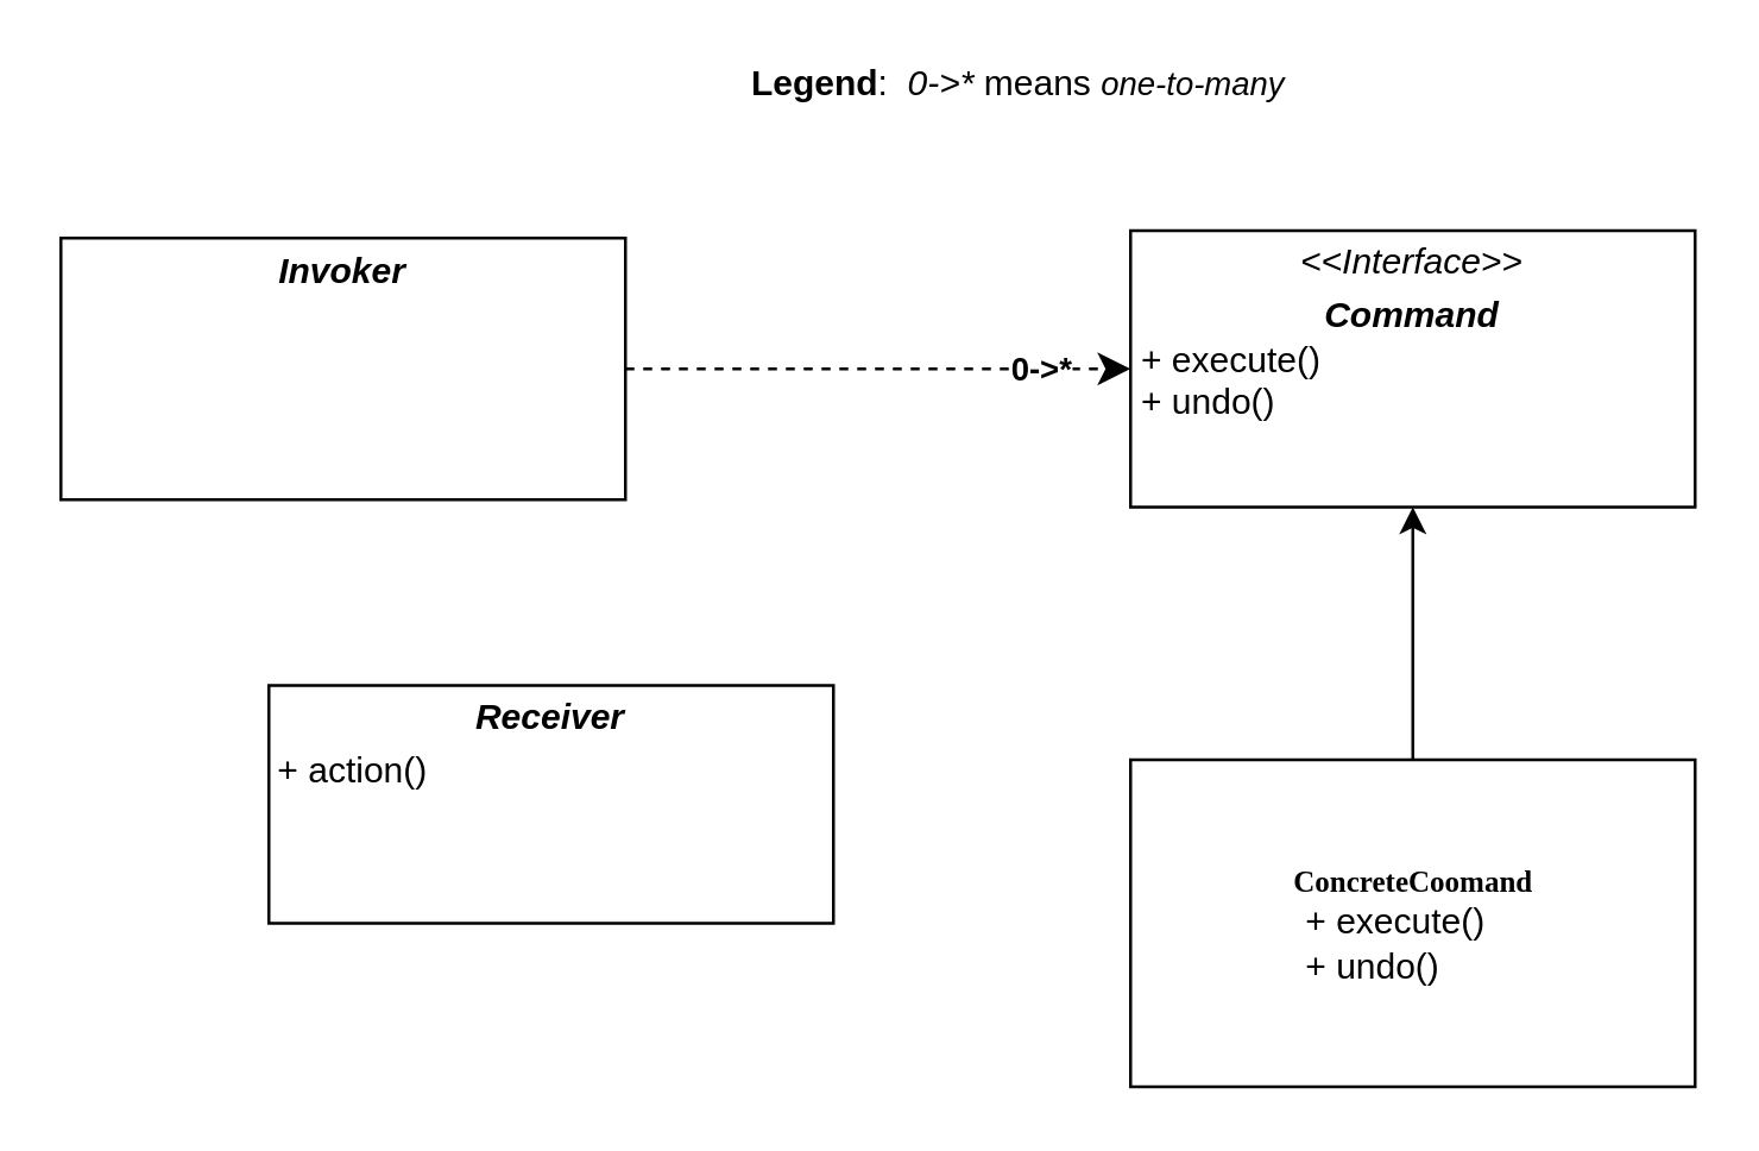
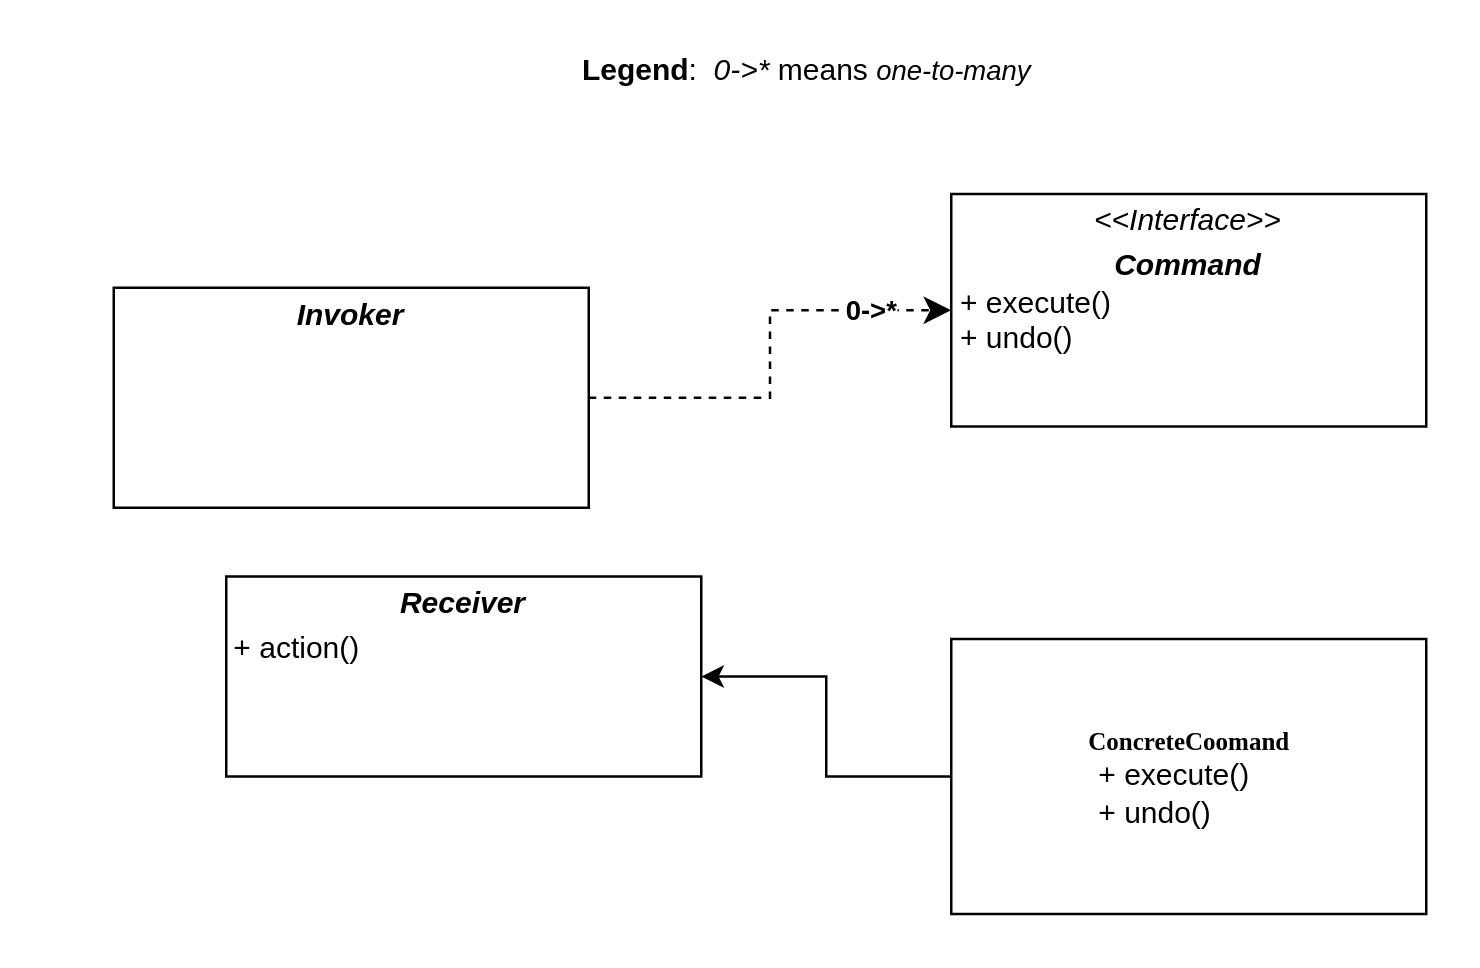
  <mxCell id="0" />
  <mxCell id="1" parent="0" />
  <mxCell id="2" value="&lt;p style=&quot;margin: 0px ; margin-top: 4px ; text-align: center&quot;&gt;&lt;i&gt;&amp;lt;&amp;lt;Interface&amp;gt;&amp;gt;&lt;/i&gt;&lt;/p&gt;&lt;p style=&quot;margin: 0px ; margin-top: 4px ; text-align: center&quot;&gt;&lt;b&gt;&lt;i&gt;Command&lt;/i&gt;&lt;/b&gt;&lt;/p&gt;&lt;p style=&quot;margin: 0px 0px 0px 4px&quot;&gt;+ execute()&lt;/p&gt;&lt;p style=&quot;margin: 0px 0px 0px 4px&quot;&gt;+ undo()&lt;/p&gt;" style="verticalAlign=top;align=left;overflow=fill;fontSize=12;fontFamily=Helvetica;html=1;rounded=0;shadow=0;comic=0;labelBackgroundColor=none;strokeWidth=1" parent="1" vertex="1"><mxGeometry x="380" y="77" width="190" height="93" as="geometry" /></mxCell>
  <mxCell id="3" value="&lt;b&gt;0-&amp;gt;*&lt;/b&gt;" style="edgeStyle=orthogonalEdgeStyle;rounded=0;orthogonalLoop=1;jettySize=auto;html=1;endSize=8;dashed=1;" parent="1" source="4" target="2" edge="1"><mxGeometry x="0.647" relative="1" as="geometry"><mxPoint as="offset" /></mxGeometry></mxCell>
- <mxCell id="4" value="&lt;p style=&quot;margin: 4px 0px 0px ; text-align: center&quot;&gt;&lt;b style=&quot;text-align: left&quot;&gt;&lt;i&gt;Invoker&lt;/i&gt;&lt;/b&gt;&lt;br&gt;&lt;/p&gt;&lt;p style=&quot;margin: 0px ; margin-top: 4px ; text-align: center&quot;&gt;&lt;/p&gt;&lt;p style=&quot;margin: 0px 0px 0px 4px&quot;&gt;&lt;br&gt;&lt;/p&gt;" style="verticalAlign=top;align=left;overflow=fill;fontSize=12;fontFamily=Helvetica;html=1;rounded=0;shadow=0;comic=0;labelBackgroundColor=none;strokeWidth=1" parent="1" vertex="1"><mxGeometry x="20" y="79.5" width="190" height="88" as="geometry" /></mxCell>
- <mxCell id="5" style="edgeStyle=orthogonalEdgeStyle;rounded=0;orthogonalLoop=1;jettySize=auto;html=1;" edge="1" parent="1" source="6" target="2"><mxGeometry relative="1" as="geometry" /></mxCell>
+ <mxCell id="4" value="&lt;p style=&quot;margin: 4px 0px 0px ; text-align: center&quot;&gt;&lt;b style=&quot;text-align: left&quot;&gt;&lt;i&gt;Invoker&lt;/i&gt;&lt;/b&gt;&lt;br&gt;&lt;/p&gt;&lt;p style=&quot;margin: 0px ; margin-top: 4px ; text-align: center&quot;&gt;&lt;/p&gt;&lt;p style=&quot;margin: 0px 0px 0px 4px&quot;&gt;&lt;br&gt;&lt;/p&gt;" style="verticalAlign=top;align=left;overflow=fill;fontSize=12;fontFamily=Helvetica;html=1;rounded=0;shadow=0;comic=0;labelBackgroundColor=none;strokeWidth=1" parent="1" vertex="1"><mxGeometry x="45" y="114.5" width="190" height="88" as="geometry" /></mxCell>
+ <mxCell id="5" style="edgeStyle=orthogonalEdgeStyle;rounded=0;orthogonalLoop=1;jettySize=auto;html=1;entryX=1;entryY=0.5;entryDx=0;entryDy=0;" edge="1" parent="1" source="6" target="8"><mxGeometry relative="1" as="geometry" /></mxCell>
  <mxCell id="6" value="&lt;b&gt;ConcreteCoomand&lt;/b&gt;&lt;span style=&quot;font-family: &amp;#34;helvetica&amp;#34; ; font-size: 12px&quot;&gt;&lt;br&gt;&lt;div style=&quot;text-align: left&quot;&gt;&lt;p style=&quot;font-family: &amp;#34;helvetica&amp;#34; ; margin: 0px 0px 0px 4px&quot;&gt;+ execute()&lt;/p&gt;&lt;p style=&quot;font-family: &amp;#34;helvetica&amp;#34; ; margin: 0px 0px 0px 4px&quot;&gt;+ undo()&lt;/p&gt;&lt;/div&gt;&lt;/span&gt;" style="html=1;rounded=0;shadow=0;comic=0;labelBackgroundColor=none;strokeWidth=1;fontFamily=Verdana;fontSize=10;align=center;" parent="1" vertex="1"><mxGeometry x="380" y="255" width="190" height="110" as="geometry" /></mxCell>
- <mxCell id="7" value="&lt;b&gt;Legend&lt;/b&gt;:&amp;nbsp; &lt;i&gt;0-&amp;gt;*&lt;/i&gt; means&amp;nbsp;&lt;span style=&quot;font-size: 11px ; background-color: rgb(255 , 255 , 255)&quot;&gt;&lt;i&gt;one-to-many&lt;/i&gt;&lt;/span&gt;&lt;br&gt;&amp;nbsp;" style="text;html=1;strokeColor=none;fillColor=none;align=center;verticalAlign=middle;whiteSpace=wrap;rounded=0;" parent="1" vertex="1"><mxGeometry x="245" y="20" width="195" height="30" as="geometry" /></mxCell>
+ <mxCell id="7" value="&lt;b&gt;Legend&lt;/b&gt;:&amp;nbsp; &lt;i&gt;0-&amp;gt;*&lt;/i&gt; means&amp;nbsp;&lt;span style=&quot;font-size: 11px ; background-color: rgb(255 , 255 , 255)&quot;&gt;&lt;i&gt;one-to-many&lt;/i&gt;&lt;/span&gt;&lt;br&gt;&amp;nbsp;" style="text;html=1;strokeColor=none;fillColor=none;align=center;verticalAlign=middle;whiteSpace=wrap;rounded=0;" parent="1" vertex="1"><mxGeometry x="225" y="20" width="195" height="30" as="geometry" /></mxCell>
  <mxCell id="8" value="&lt;p style=&quot;margin: 4px 0px 0px ; text-align: center&quot;&gt;&lt;b&gt;&lt;i&gt;Receiver&lt;/i&gt;&lt;/b&gt;&lt;/p&gt;&lt;p style=&quot;margin: 4px 0px 0px&quot;&gt;&lt;b style=&quot;font-style: italic&quot;&gt;&amp;nbsp;&lt;/b&gt;+ action()&lt;/p&gt;" style="verticalAlign=top;align=left;overflow=fill;fontSize=12;fontFamily=Helvetica;html=1;rounded=0;shadow=0;comic=0;labelBackgroundColor=none;strokeWidth=1" vertex="1" parent="1"><mxGeometry x="90" y="230" width="190" height="80" as="geometry" /></mxCell>
